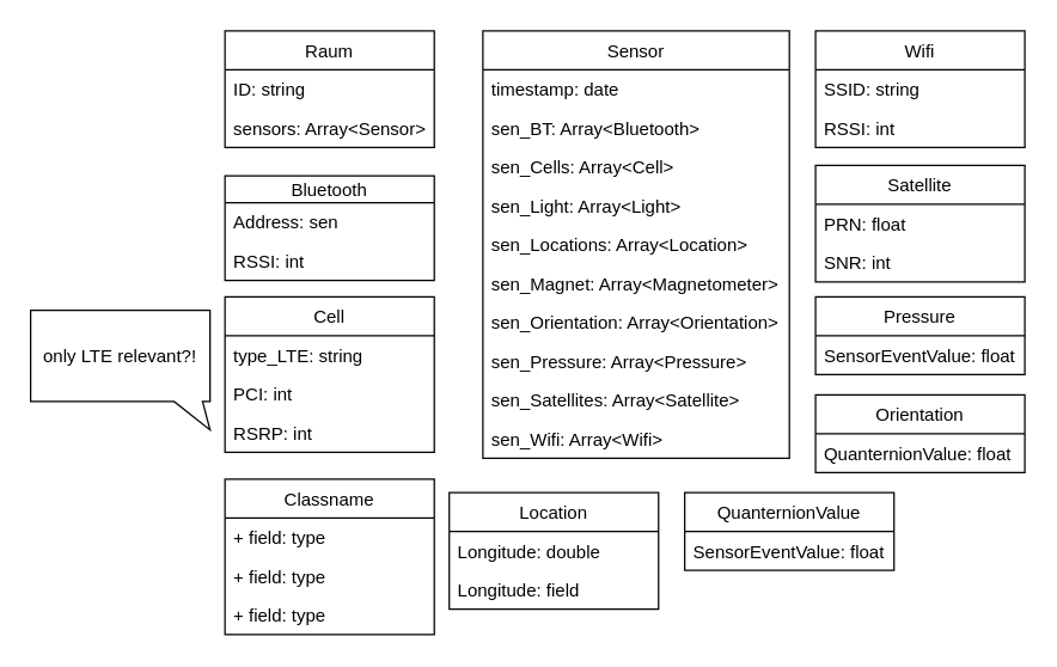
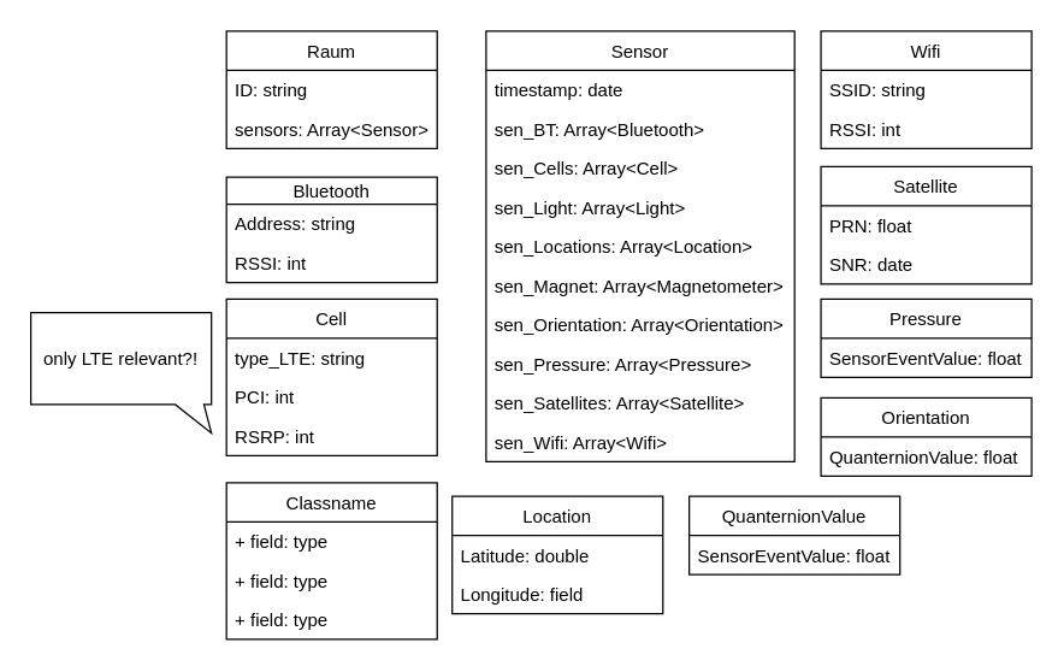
  <mxCell id="0" />
  <mxCell id="1" parent="0" />
  <mxCell id="2" value="Raum" style="swimlane;fontStyle=0;childLayout=stackLayout;horizontal=1;startSize=26;fillColor=none;horizontalStack=0;resizeParent=1;resizeParentMax=0;resizeLast=0;collapsible=1;marginBottom=0;" vertex="1" parent="1"><mxGeometry x="150" y="20" width="140" height="78" as="geometry" /></mxCell>
  <mxCell id="3" value="ID: string" style="text;strokeColor=none;fillColor=none;align=left;verticalAlign=top;spacingLeft=4;spacingRight=4;overflow=hidden;rotatable=0;points=[[0,0.5],[1,0.5]];portConstraint=eastwest;" vertex="1" parent="2"><mxGeometry y="26" width="140" height="26" as="geometry" /></mxCell>
  <mxCell id="4" value="sensors: Array&lt;Sensor&gt;" style="text;strokeColor=none;fillColor=none;align=left;verticalAlign=top;spacingLeft=4;spacingRight=4;overflow=hidden;rotatable=0;points=[[0,0.5],[1,0.5]];portConstraint=eastwest;" vertex="1" parent="2"><mxGeometry y="52" width="140" height="26" as="geometry" /></mxCell>
  <mxCell id="5" value="Sensor" style="swimlane;fontStyle=0;childLayout=stackLayout;horizontal=1;startSize=26;fillColor=none;horizontalStack=0;resizeParent=1;resizeParentMax=0;resizeLast=0;collapsible=1;marginBottom=0;" vertex="1" parent="1"><mxGeometry x="322.5" y="20" width="205" height="286" as="geometry" /></mxCell>
  <mxCell id="6" value="timestamp: date" style="text;strokeColor=none;fillColor=none;align=left;verticalAlign=top;spacingLeft=4;spacingRight=4;overflow=hidden;rotatable=0;points=[[0,0.5],[1,0.5]];portConstraint=eastwest;" vertex="1" parent="5"><mxGeometry y="26" width="205" height="26" as="geometry" /></mxCell>
  <mxCell id="7" value="sen_BT: Array&lt;Bluetooth&gt;&#10;" style="text;strokeColor=none;fillColor=none;align=left;verticalAlign=top;spacingLeft=4;spacingRight=4;overflow=hidden;rotatable=0;points=[[0,0.5],[1,0.5]];portConstraint=eastwest;" vertex="1" parent="5"><mxGeometry y="52" width="205" height="26" as="geometry" /></mxCell>
  <mxCell id="8" value="sen_Cells: Array&lt;Cell&gt;&#10;" style="text;strokeColor=none;fillColor=none;align=left;verticalAlign=top;spacingLeft=4;spacingRight=4;overflow=hidden;rotatable=0;points=[[0,0.5],[1,0.5]];portConstraint=eastwest;" vertex="1" parent="5"><mxGeometry y="78" width="205" height="26" as="geometry" /></mxCell>
  <mxCell id="9" value="sen_Light: Array&lt;Light&gt;&#10;" style="text;strokeColor=none;fillColor=none;align=left;verticalAlign=top;spacingLeft=4;spacingRight=4;overflow=hidden;rotatable=0;points=[[0,0.5],[1,0.5]];portConstraint=eastwest;" vertex="1" parent="5"><mxGeometry y="104" width="205" height="26" as="geometry" /></mxCell>
  <mxCell id="10" value="sen_Locations: Array&lt;Location&gt;&#10;" style="text;strokeColor=none;fillColor=none;align=left;verticalAlign=top;spacingLeft=4;spacingRight=4;overflow=hidden;rotatable=0;points=[[0,0.5],[1,0.5]];portConstraint=eastwest;" vertex="1" parent="5"><mxGeometry y="130" width="205" height="26" as="geometry" /></mxCell>
  <mxCell id="11" value="sen_Magnet: Array&lt;Magnetometer&gt;&#10;" style="text;strokeColor=none;fillColor=none;align=left;verticalAlign=top;spacingLeft=4;spacingRight=4;overflow=hidden;rotatable=0;points=[[0,0.5],[1,0.5]];portConstraint=eastwest;" vertex="1" parent="5"><mxGeometry y="156" width="205" height="26" as="geometry" /></mxCell>
  <mxCell id="12" value="sen_Orientation: Array&lt;Orientation&gt;&#10;" style="text;strokeColor=none;fillColor=none;align=left;verticalAlign=top;spacingLeft=4;spacingRight=4;overflow=hidden;rotatable=0;points=[[0,0.5],[1,0.5]];portConstraint=eastwest;" vertex="1" parent="5"><mxGeometry y="182" width="205" height="26" as="geometry" /></mxCell>
  <mxCell id="13" value="sen_Pressure: Array&lt;Pressure&gt;&#10;" style="text;strokeColor=none;fillColor=none;align=left;verticalAlign=top;spacingLeft=4;spacingRight=4;overflow=hidden;rotatable=0;points=[[0,0.5],[1,0.5]];portConstraint=eastwest;" vertex="1" parent="5"><mxGeometry y="208" width="205" height="26" as="geometry" /></mxCell>
  <mxCell id="14" value="sen_Satellites: Array&lt;Satellite&gt;&#10;" style="text;strokeColor=none;fillColor=none;align=left;verticalAlign=top;spacingLeft=4;spacingRight=4;overflow=hidden;rotatable=0;points=[[0,0.5],[1,0.5]];portConstraint=eastwest;" vertex="1" parent="5"><mxGeometry y="234" width="205" height="26" as="geometry" /></mxCell>
  <mxCell id="15" value="sen_Wifi: Array&lt;Wifi&gt;" style="text;strokeColor=none;fillColor=none;align=left;verticalAlign=top;spacingLeft=4;spacingRight=4;overflow=hidden;rotatable=0;points=[[0,0.5],[1,0.5]];portConstraint=eastwest;" vertex="1" parent="5"><mxGeometry y="260" width="205" height="26" as="geometry" /></mxCell>
  <mxCell id="16" value="Wifi" style="swimlane;fontStyle=0;childLayout=stackLayout;horizontal=1;startSize=26;fillColor=none;horizontalStack=0;resizeParent=1;resizeParentMax=0;resizeLast=0;collapsible=1;marginBottom=0;" vertex="1" parent="1"><mxGeometry x="545" y="20" width="140" height="78" as="geometry"><mxRectangle x="480" y="34" width="50" height="26" as="alternateBounds" /></mxGeometry></mxCell>
  <mxCell id="17" value="SSID: string" style="text;strokeColor=none;fillColor=none;align=left;verticalAlign=top;spacingLeft=4;spacingRight=4;overflow=hidden;rotatable=0;points=[[0,0.5],[1,0.5]];portConstraint=eastwest;" vertex="1" parent="16"><mxGeometry y="26" width="140" height="26" as="geometry" /></mxCell>
  <mxCell id="18" value="RSSI: int" style="text;strokeColor=none;fillColor=none;align=left;verticalAlign=top;spacingLeft=4;spacingRight=4;overflow=hidden;rotatable=0;points=[[0,0.5],[1,0.5]];portConstraint=eastwest;" vertex="1" parent="16"><mxGeometry y="52" width="140" height="26" as="geometry" /></mxCell>
  <mxCell id="19" value="Bluetooth" style="swimlane;fontStyle=0;childLayout=stackLayout;horizontal=1;startSize=18;fillColor=none;horizontalStack=0;resizeParent=1;resizeParentMax=0;resizeLast=0;collapsible=1;marginBottom=0;" vertex="1" parent="1"><mxGeometry x="150" y="117" width="140" height="70" as="geometry"><mxRectangle x="80" y="157" width="80" height="20" as="alternateBounds" /></mxGeometry></mxCell>
- <mxCell id="20" value="Address: sen" style="text;strokeColor=none;fillColor=none;align=left;verticalAlign=top;spacingLeft=4;spacingRight=4;overflow=hidden;rotatable=0;points=[[0,0.5],[1,0.5]];portConstraint=eastwest;" vertex="1" parent="19"><mxGeometry y="18" width="140" height="26" as="geometry" /></mxCell>
+ <mxCell id="20" value="Address: string" style="text;strokeColor=none;fillColor=none;align=left;verticalAlign=top;spacingLeft=4;spacingRight=4;overflow=hidden;rotatable=0;points=[[0,0.5],[1,0.5]];portConstraint=eastwest;" vertex="1" parent="19"><mxGeometry y="18" width="140" height="26" as="geometry" /></mxCell>
  <mxCell id="21" value="RSSI: int" style="text;strokeColor=none;fillColor=none;align=left;verticalAlign=top;spacingLeft=4;spacingRight=4;overflow=hidden;rotatable=0;points=[[0,0.5],[1,0.5]];portConstraint=eastwest;" vertex="1" parent="19"><mxGeometry y="44" width="140" height="26" as="geometry" /></mxCell>
  <mxCell id="22" value="Cell" style="swimlane;fontStyle=0;childLayout=stackLayout;horizontal=1;startSize=26;fillColor=none;horizontalStack=0;resizeParent=1;resizeParentMax=0;resizeLast=0;collapsible=1;marginBottom=0;" vertex="1" parent="1"><mxGeometry x="150" y="198" width="140" height="104" as="geometry"><mxRectangle x="80" y="238" width="50" height="26" as="alternateBounds" /></mxGeometry></mxCell>
  <mxCell id="23" value="type_LTE: string" style="text;strokeColor=none;fillColor=none;align=left;verticalAlign=top;spacingLeft=4;spacingRight=4;overflow=hidden;rotatable=0;points=[[0,0.5],[1,0.5]];portConstraint=eastwest;" vertex="1" parent="22"><mxGeometry y="26" width="140" height="26" as="geometry" /></mxCell>
  <mxCell id="24" value="PCI: int" style="text;strokeColor=none;fillColor=none;align=left;verticalAlign=top;spacingLeft=4;spacingRight=4;overflow=hidden;rotatable=0;points=[[0,0.5],[1,0.5]];portConstraint=eastwest;" vertex="1" parent="22"><mxGeometry y="52" width="140" height="26" as="geometry" /></mxCell>
  <mxCell id="25" value="RSRP: int" style="text;strokeColor=none;fillColor=none;align=left;verticalAlign=top;spacingLeft=4;spacingRight=4;overflow=hidden;rotatable=0;points=[[0,0.5],[1,0.5]];portConstraint=eastwest;" vertex="1" parent="22"><mxGeometry y="78" width="140" height="26" as="geometry" /></mxCell>
  <mxCell id="26" value="only LTE relevant?!" style="shape=callout;whiteSpace=wrap;html=1;perimeter=calloutPerimeter;position2=1;size=19;position=0.8;base=19;" vertex="1" parent="1"><mxGeometry x="20" y="207" width="120" height="80" as="geometry" /></mxCell>
  <mxCell id="27" value="Location" style="swimlane;fontStyle=0;childLayout=stackLayout;horizontal=1;startSize=26;fillColor=none;horizontalStack=0;resizeParent=1;resizeParentMax=0;resizeLast=0;collapsible=1;marginBottom=0;" vertex="1" parent="1"><mxGeometry x="300" y="329" width="140" height="78" as="geometry"><mxRectangle x="253" y="369" width="80" height="26" as="alternateBounds" /></mxGeometry></mxCell>
- <mxCell id="28" value="Longitude: double" style="text;strokeColor=none;fillColor=none;align=left;verticalAlign=top;spacingLeft=4;spacingRight=4;overflow=hidden;rotatable=0;points=[[0,0.5],[1,0.5]];portConstraint=eastwest;" vertex="1" parent="27"><mxGeometry y="26" width="140" height="26" as="geometry" /></mxCell>
+ <mxCell id="28" value="Latitude: double" style="text;strokeColor=none;fillColor=none;align=left;verticalAlign=top;spacingLeft=4;spacingRight=4;overflow=hidden;rotatable=0;points=[[0,0.5],[1,0.5]];portConstraint=eastwest;" vertex="1" parent="27"><mxGeometry y="26" width="140" height="26" as="geometry" /></mxCell>
  <mxCell id="29" value="Longitude: field" style="text;strokeColor=none;fillColor=none;align=left;verticalAlign=top;spacingLeft=4;spacingRight=4;overflow=hidden;rotatable=0;points=[[0,0.5],[1,0.5]];portConstraint=eastwest;" vertex="1" parent="27"><mxGeometry y="52" width="140" height="26" as="geometry" /></mxCell>
  <mxCell id="30" value="QuanternionValue" style="swimlane;fontStyle=0;childLayout=stackLayout;horizontal=1;startSize=26;fillColor=none;horizontalStack=0;resizeParent=1;resizeParentMax=0;resizeLast=0;collapsible=1;marginBottom=0;" vertex="1" parent="1"><mxGeometry x="457.5" y="329" width="140" height="52" as="geometry"><mxRectangle x="355" y="369" width="110" height="26" as="alternateBounds" /></mxGeometry></mxCell>
  <mxCell id="31" value="SensorEventValue: float" style="text;strokeColor=none;fillColor=none;align=left;verticalAlign=top;spacingLeft=4;spacingRight=4;overflow=hidden;rotatable=0;points=[[0,0.5],[1,0.5]];portConstraint=eastwest;" vertex="1" parent="30"><mxGeometry y="26" width="140" height="26" as="geometry" /></mxCell>
  <mxCell id="32" value="Classname" style="swimlane;fontStyle=0;childLayout=stackLayout;horizontal=1;startSize=26;fillColor=none;horizontalStack=0;resizeParent=1;resizeParentMax=0;resizeLast=0;collapsible=1;marginBottom=0;" vertex="1" parent="1"><mxGeometry x="150" y="320" width="140" height="104" as="geometry" /></mxCell>
  <mxCell id="33" value="+ field: type" style="text;strokeColor=none;fillColor=none;align=left;verticalAlign=top;spacingLeft=4;spacingRight=4;overflow=hidden;rotatable=0;points=[[0,0.5],[1,0.5]];portConstraint=eastwest;" vertex="1" parent="32"><mxGeometry y="26" width="140" height="26" as="geometry" /></mxCell>
  <mxCell id="34" value="+ field: type" style="text;strokeColor=none;fillColor=none;align=left;verticalAlign=top;spacingLeft=4;spacingRight=4;overflow=hidden;rotatable=0;points=[[0,0.5],[1,0.5]];portConstraint=eastwest;" vertex="1" parent="32"><mxGeometry y="52" width="140" height="26" as="geometry" /></mxCell>
  <mxCell id="35" value="+ field: type" style="text;strokeColor=none;fillColor=none;align=left;verticalAlign=top;spacingLeft=4;spacingRight=4;overflow=hidden;rotatable=0;points=[[0,0.5],[1,0.5]];portConstraint=eastwest;" vertex="1" parent="32"><mxGeometry y="78" width="140" height="26" as="geometry" /></mxCell>
  <mxCell id="36" value="Orientation" style="swimlane;fontStyle=0;childLayout=stackLayout;horizontal=1;startSize=26;fillColor=none;horizontalStack=0;resizeParent=1;resizeParentMax=0;resizeLast=0;collapsible=1;marginBottom=0;" vertex="1" parent="1"><mxGeometry x="545" y="263.5" width="140" height="52" as="geometry"><mxRectangle x="500" y="346" width="90" height="26" as="alternateBounds" /></mxGeometry></mxCell>
  <mxCell id="37" value="QuanternionValue: float" style="text;strokeColor=none;fillColor=none;align=left;verticalAlign=top;spacingLeft=4;spacingRight=4;overflow=hidden;rotatable=0;points=[[0,0.5],[1,0.5]];portConstraint=eastwest;" vertex="1" parent="36"><mxGeometry y="26" width="140" height="26" as="geometry" /></mxCell>
  <mxCell id="38" value="Pressure" style="swimlane;fontStyle=0;childLayout=stackLayout;horizontal=1;startSize=26;fillColor=none;horizontalStack=0;resizeParent=1;resizeParentMax=0;resizeLast=0;collapsible=1;marginBottom=0;" vertex="1" parent="1"><mxGeometry x="545" y="198" width="140" height="52" as="geometry"><mxRectangle x="495" y="268" width="90" height="26" as="alternateBounds" /></mxGeometry></mxCell>
  <mxCell id="39" value="SensorEventValue: float" style="text;strokeColor=none;fillColor=none;align=left;verticalAlign=top;spacingLeft=4;spacingRight=4;overflow=hidden;rotatable=0;points=[[0,0.5],[1,0.5]];portConstraint=eastwest;" vertex="1" parent="38"><mxGeometry y="26" width="140" height="26" as="geometry" /></mxCell>
  <mxCell id="40" value="Satellite" style="swimlane;fontStyle=0;childLayout=stackLayout;horizontal=1;startSize=26;fillColor=none;horizontalStack=0;resizeParent=1;resizeParentMax=0;resizeLast=0;collapsible=1;marginBottom=0;" vertex="1" parent="1"><mxGeometry x="545" y="110" width="140" height="78" as="geometry" /></mxCell>
  <mxCell id="41" value="PRN: float" style="text;strokeColor=none;fillColor=none;align=left;verticalAlign=top;spacingLeft=4;spacingRight=4;overflow=hidden;rotatable=0;points=[[0,0.5],[1,0.5]];portConstraint=eastwest;" vertex="1" parent="40"><mxGeometry y="26" width="140" height="26" as="geometry" /></mxCell>
- <mxCell id="42" value="SNR: int" style="text;strokeColor=none;fillColor=none;align=left;verticalAlign=top;spacingLeft=4;spacingRight=4;overflow=hidden;rotatable=0;points=[[0,0.5],[1,0.5]];portConstraint=eastwest;" vertex="1" parent="40"><mxGeometry y="52" width="140" height="26" as="geometry" /></mxCell>
+ <mxCell id="42" value="SNR: date" style="text;strokeColor=none;fillColor=none;align=left;verticalAlign=top;spacingLeft=4;spacingRight=4;overflow=hidden;rotatable=0;points=[[0,0.5],[1,0.5]];portConstraint=eastwest;" vertex="1" parent="40"><mxGeometry y="52" width="140" height="26" as="geometry" /></mxCell>
